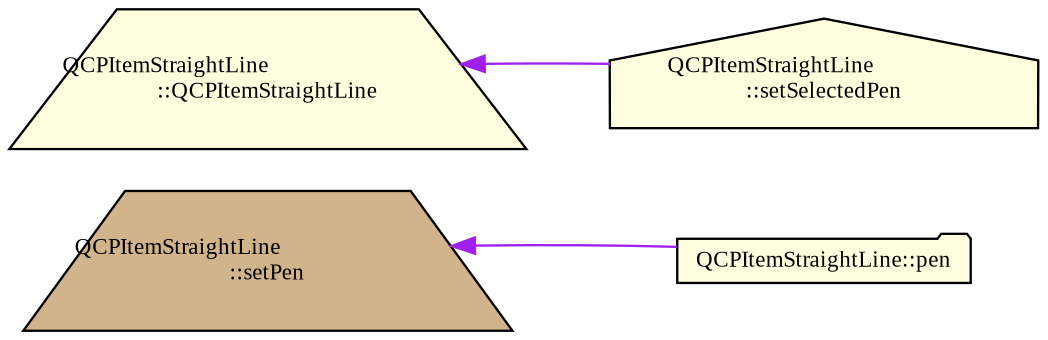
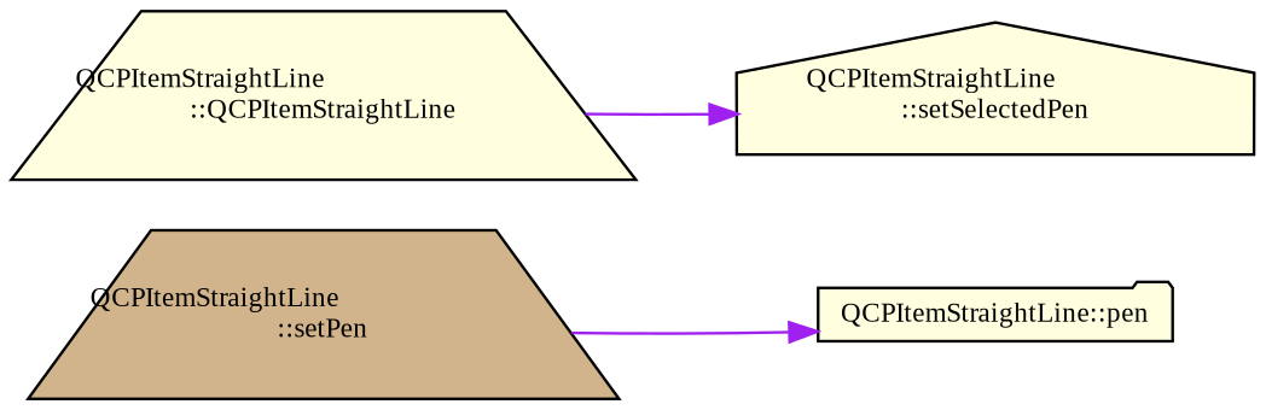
  digraph {
    fontname="Liberation Serif"
    rankdir=RL
    node [color=black fillcolor=lightyellow fontname="Liberation Serif" fontsize=10 shape=trapezium style=filled]
    edge [color=purple dir=back fontname="Liberation Serif" fontsize=10 labelfontname=Helvetica labelfontsize=10 style=solid]
    n1 [fontcolor=black height=0.2 label="QCPItemStraightLine::pen" shape=folder width=0.4]
    n2 [fillcolor=tan height=0.2 label="QCPItemStraightLine\l::setPen" width=0.4]
    n3 [height=0.2 label="QCPItemStraightLine\l::setSelectedPen" shape=house width=0.4]
    n4 [height=0.2 label="QCPItemStraightLine\l::QCPItemStraightLine" width=0.4]
-   n2 -> n1
-   n4 -> n3
+   n1 -> n2
+   n3 -> n4
  }
